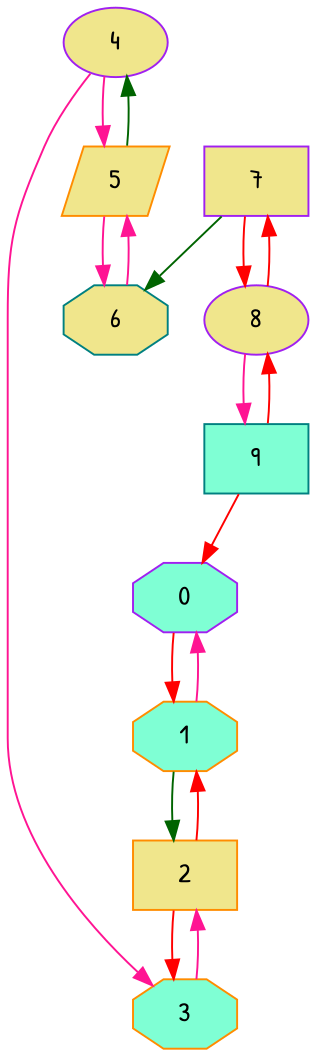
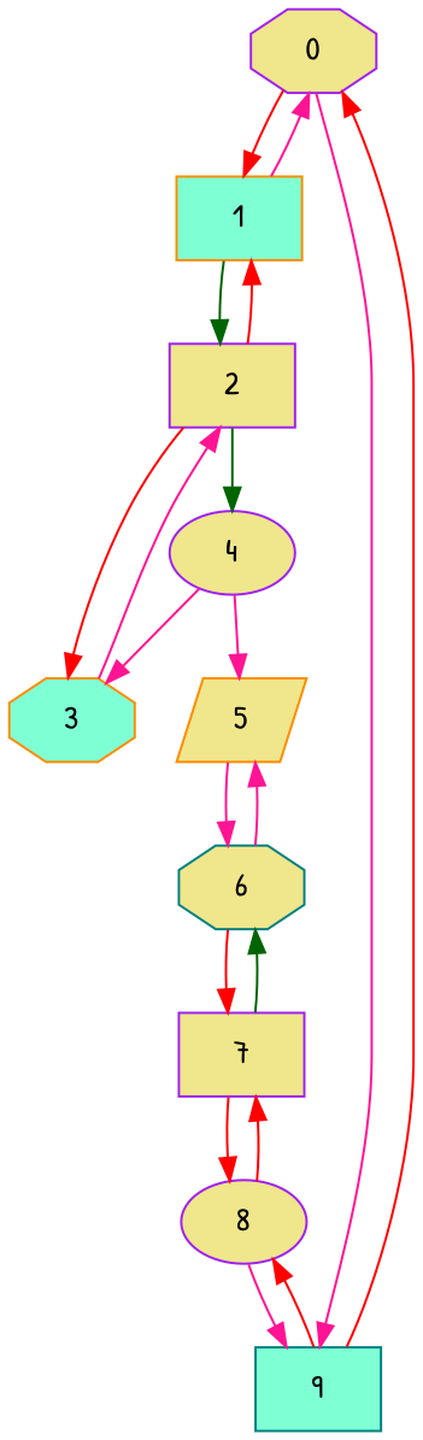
  digraph {
    fontname="Patrick Hand"
    node [color=purple fillcolor=khaki fontname="Patrick Hand" shape=box style=filled]
    edge [color=red fontname="Patrick Hand"]
-   0 [fillcolor=aquamarine shape=octagon]
-   1 [color=darkorange fillcolor=aquamarine shape=octagon]
+   0 [shape=octagon]
+   1 [color=darkorange fillcolor=aquamarine]
    9 [color=teal fillcolor=aquamarine]
-   2 [color=darkorange]
+   2
    8 [shape=ellipse]
    3 [color=darkorange fillcolor=aquamarine shape=octagon]
    4 [shape=ellipse]
    5 [color=darkorange shape=parallelogram]
    6 [color=teal shape=octagon]
    7
    0 -> 1
+   0 -> 9 [color=deeppink]
    1 -> 0 [color=deeppink]
    1 -> 2 [color=darkgreen]
    9 -> 0
    9 -> 8
    2 -> 1
    2 -> 3
    8 -> 9 [color=deeppink]
    8 -> 7
    3 -> 2 [color=deeppink]
    4 -> 3 [color=deeppink]
    4 -> 5 [color=deeppink]
-   5 -> 4 [color=darkgreen]
+   2 -> 4 [color=darkgreen]
    5 -> 6 [color=deeppink]
    6 -> 5 [color=deeppink]
+   6 -> 7
    7 -> 8
    7 -> 6 [color=darkgreen]
  }
